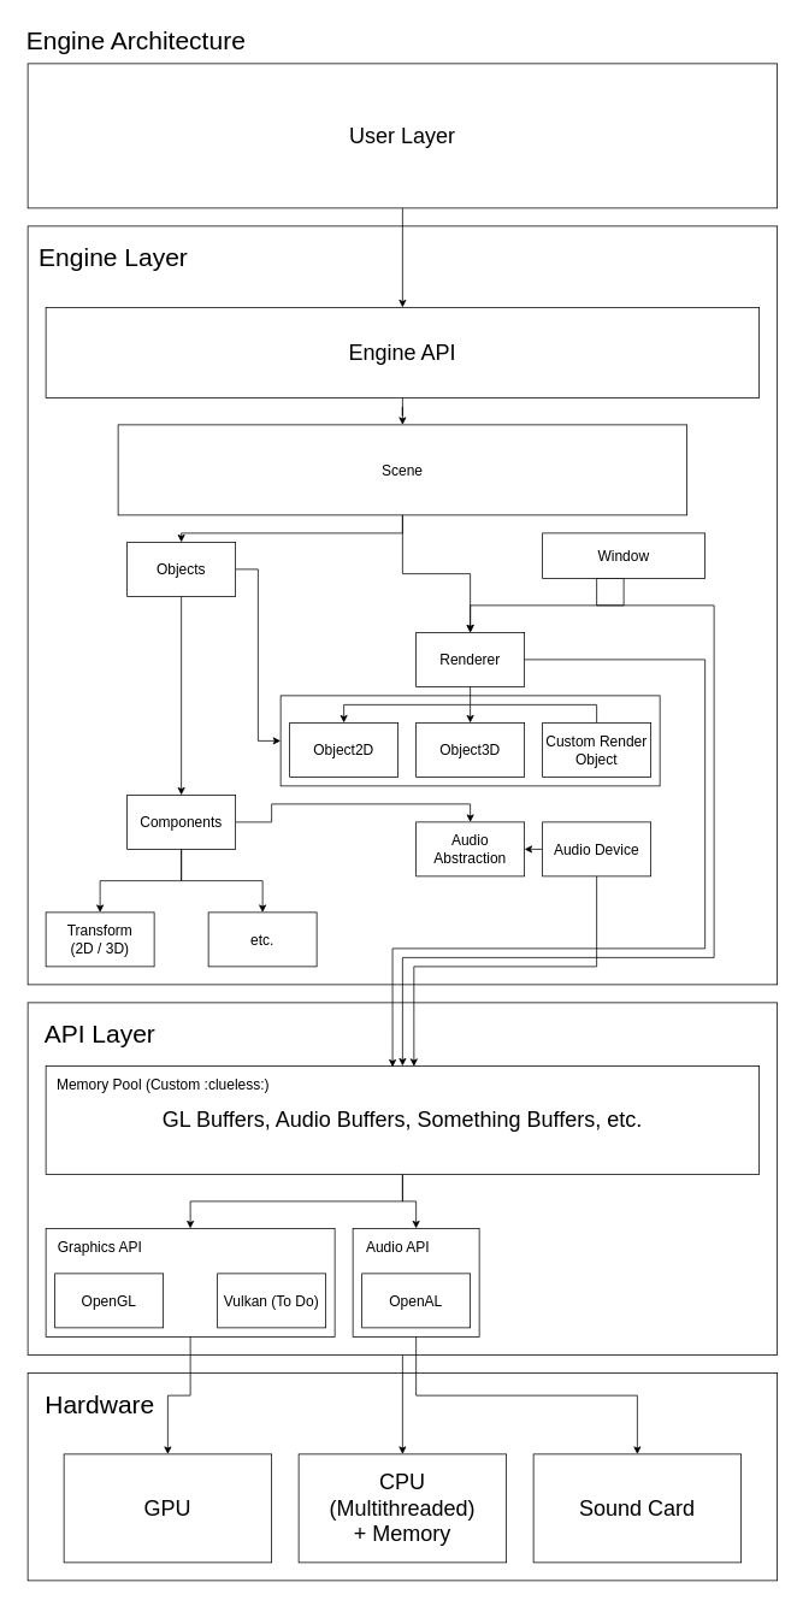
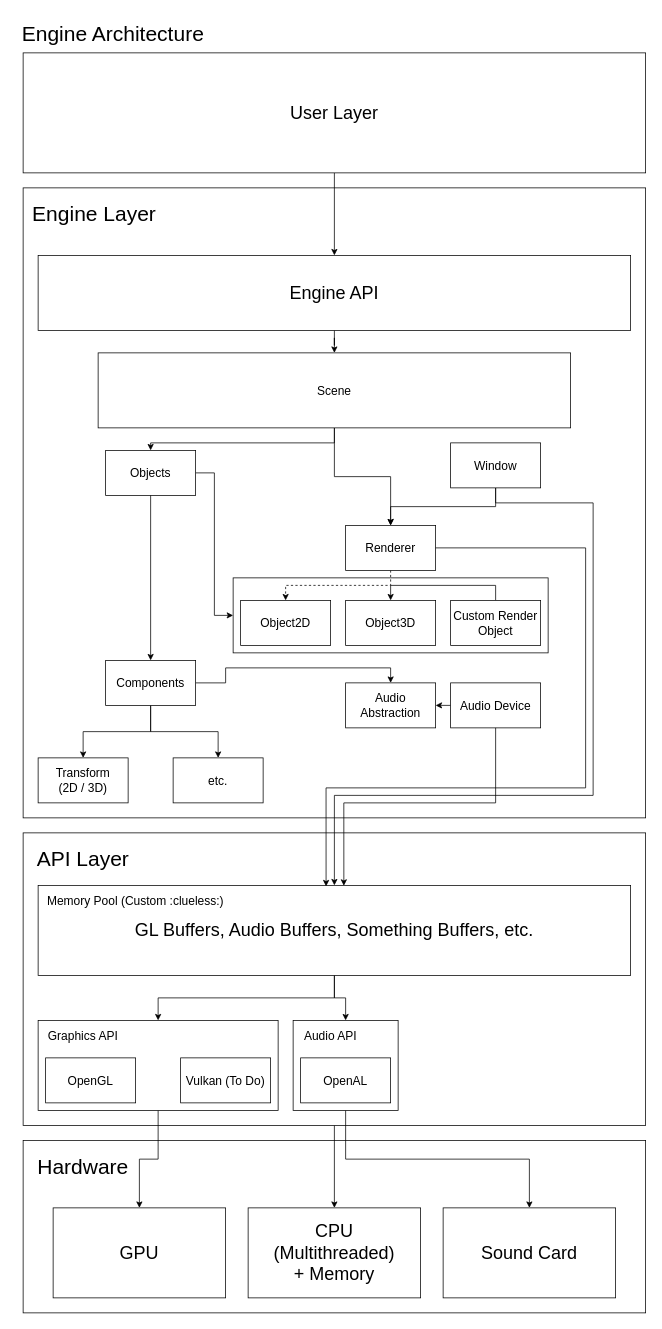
  <mxCell id="0" />
  <mxCell id="1" parent="0" />
  <mxCell id="2" value="" style="rounded=0;whiteSpace=wrap;html=1;" vertex="1" parent="1"><mxGeometry x="30" y="1520" width="830" height="230" as="geometry" /></mxCell>
  <mxCell id="3" value="Hardware" style="text;html=1;align=center;verticalAlign=middle;whiteSpace=wrap;rounded=0;strokeWidth=1;fontSize=28;" vertex="1" parent="1"><mxGeometry x="40" y="1530" width="140" height="50" as="geometry" /></mxCell>
  <mxCell id="4" style="edgeStyle=orthogonalEdgeStyle;rounded=0;orthogonalLoop=1;jettySize=auto;html=1;exitX=0.5;exitY=1;exitDx=0;exitDy=0;entryX=0.5;entryY=0;entryDx=0;entryDy=0;" edge="1" parent="1" source="5" target="54"><mxGeometry relative="1" as="geometry" /></mxCell>
  <mxCell id="5" value="" style="rounded=0;whiteSpace=wrap;html=1;" vertex="1" parent="1"><mxGeometry x="30" y="1110" width="830" height="390" as="geometry" /></mxCell>
  <mxCell id="6" value="API Layer" style="text;html=1;align=center;verticalAlign=middle;whiteSpace=wrap;rounded=0;strokeWidth=1;fontSize=28;" vertex="1" parent="1"><mxGeometry x="40" y="1120" width="140" height="50" as="geometry" /></mxCell>
  <mxCell id="7" style="edgeStyle=orthogonalEdgeStyle;rounded=0;orthogonalLoop=1;jettySize=auto;html=1;exitX=0.5;exitY=1;exitDx=0;exitDy=0;entryX=0.5;entryY=0;entryDx=0;entryDy=0;" edge="1" parent="1" source="8" target="55"><mxGeometry relative="1" as="geometry" /></mxCell>
  <mxCell id="8" value="" style="rounded=0;whiteSpace=wrap;html=1;" vertex="1" parent="1"><mxGeometry x="50" y="1360" width="320" height="120" as="geometry" /></mxCell>
  <mxCell id="9" value="" style="rounded=0;whiteSpace=wrap;html=1;" vertex="1" parent="1"><mxGeometry x="30" y="250" width="830" height="840" as="geometry" /></mxCell>
  <mxCell id="10" value="" style="rounded=0;whiteSpace=wrap;html=1;" vertex="1" parent="1"><mxGeometry x="310" y="770" width="420" height="100" as="geometry" /></mxCell>
  <mxCell id="11" value="Engine Architecture" style="text;html=1;align=center;verticalAlign=middle;whiteSpace=wrap;rounded=0;strokeWidth=1;fontSize=28;" vertex="1" parent="1"><mxGeometry y="20" width="260" height="50" as="geometry" x="20" /></mxCell>
  <mxCell id="12" style="edgeStyle=orthogonalEdgeStyle;rounded=0;orthogonalLoop=1;jettySize=auto;html=1;exitX=0.5;exitY=1;exitDx=0;exitDy=0;entryX=0.5;entryY=0;entryDx=0;entryDy=0;" edge="1" parent="1" source="14" target="16"><mxGeometry relative="1" as="geometry" /></mxCell>
  <mxCell id="13" style="edgeStyle=orthogonalEdgeStyle;rounded=0;orthogonalLoop=1;jettySize=auto;html=1;exitX=0.5;exitY=1;exitDx=0;exitDy=0;" edge="1" parent="1" source="14" target="24"><mxGeometry relative="1" as="geometry" /></mxCell>
  <mxCell id="14" value="&lt;div&gt;Scene&lt;/div&gt;" style="rounded=0;whiteSpace=wrap;html=1;fontSize=16;" vertex="1" parent="1"><mxGeometry x="130" y="470" width="630" height="100" as="geometry" /></mxCell>
  <mxCell id="15" style="edgeStyle=orthogonalEdgeStyle;rounded=0;orthogonalLoop=1;jettySize=auto;html=1;exitX=1;exitY=0.5;exitDx=0;exitDy=0;entryX=0;entryY=0.5;entryDx=0;entryDy=0;" edge="1" parent="1" source="16" target="10"><mxGeometry relative="1" as="geometry" /></mxCell>
  <mxCell id="16" value="&lt;div&gt;Objects&lt;/div&gt;" style="rounded=0;whiteSpace=wrap;html=1;fontSize=16;" vertex="1" parent="1"><mxGeometry x="140" y="600" width="120" height="60" as="geometry" /></mxCell>
  <mxCell id="17" style="edgeStyle=orthogonalEdgeStyle;rounded=0;orthogonalLoop=1;jettySize=auto;html=1;exitX=0.5;exitY=1;exitDx=0;exitDy=0;entryX=0.5;entryY=0;entryDx=0;entryDy=0;" edge="1" parent="1" source="20" target="28"><mxGeometry relative="1" as="geometry" /></mxCell>
  <mxCell id="18" style="edgeStyle=orthogonalEdgeStyle;rounded=0;orthogonalLoop=1;jettySize=auto;html=1;exitX=0.5;exitY=1;exitDx=0;exitDy=0;entryX=0.5;entryY=0;entryDx=0;entryDy=0;" edge="1" parent="1" source="20" target="29"><mxGeometry relative="1" as="geometry" /></mxCell>
  <mxCell id="19" style="edgeStyle=orthogonalEdgeStyle;rounded=0;orthogonalLoop=1;jettySize=auto;html=1;exitX=1;exitY=0.5;exitDx=0;exitDy=0;entryX=0.5;entryY=0;entryDx=0;entryDy=0;" edge="1" parent="1" source="20" target="40"><mxGeometry relative="1" as="geometry"><Array as="points"><mxPoint x="300" y="910" /><mxPoint x="300" y="890" /><mxPoint x="520" y="890" /></Array></mxGeometry></mxCell>
  <mxCell id="20" value="Components" style="rounded=0;whiteSpace=wrap;html=1;fontSize=16;" vertex="1" parent="1"><mxGeometry x="140" y="880" width="120" height="60" as="geometry" /></mxCell>
  <mxCell id="21" value="" style="endArrow=classic;html=1;rounded=0;exitX=0.5;exitY=1;exitDx=0;exitDy=0;entryX=0.5;entryY=0;entryDx=0;entryDy=0;" edge="1" parent="1" target="20" source="16"><mxGeometry width="50" height="50" relative="1" as="geometry"><mxPoint x="220" y="750" as="sourcePoint" /><mxPoint x="680" y="780" as="targetPoint" /></mxGeometry></mxCell>
- <mxCell id="22" style="edgeStyle=orthogonalEdgeStyle;rounded=0;orthogonalLoop=1;jettySize=auto;html=1;exitX=0.5;exitY=1;exitDx=0;exitDy=0;entryX=0.5;entryY=0;entryDx=0;entryDy=0;" edge="1" parent="1" source="24" target="25"><mxGeometry relative="1" as="geometry" /></mxCell>
+ <mxCell id="22" style="edgeStyle=orthogonalEdgeStyle;rounded=0;orthogonalLoop=1;jettySize=auto;html=1;exitX=0.5;exitY=1;exitDx=0;exitDy=0;entryX=0.5;entryY=0;entryDx=0;entryDy=0;dashed=1;" edge="1" parent="1" source="24" target="25"><mxGeometry relative="1" as="geometry" /></mxCell>
  <mxCell id="23" style="edgeStyle=orthogonalEdgeStyle;rounded=0;orthogonalLoop=1;jettySize=auto;html=1;exitX=0.5;exitY=0;exitDx=0;exitDy=0;entryX=0.5;entryY=0;entryDx=0;entryDy=0;" edge="1" parent="1" source="27" target="26"><mxGeometry relative="1" as="geometry" /></mxCell>
  <mxCell id="24" value="&lt;div&gt;Renderer&lt;/div&gt;" style="rounded=0;whiteSpace=wrap;html=1;fontSize=16;" vertex="1" parent="1"><mxGeometry x="460" y="700" width="120" height="60" as="geometry" /></mxCell>
  <mxCell id="25" value="Object2D" style="rounded=0;whiteSpace=wrap;html=1;fontSize=16;" vertex="1" parent="1"><mxGeometry x="320" y="800" width="120" height="60" as="geometry" /></mxCell>
  <mxCell id="26" value="&lt;div&gt;Object3D&lt;/div&gt;" style="rounded=0;whiteSpace=wrap;html=1;fontSize=16;" vertex="1" parent="1"><mxGeometry x="460" y="800" width="120" height="60" as="geometry" /></mxCell>
  <mxCell id="27" value="Custom Render Object" style="rounded=0;whiteSpace=wrap;html=1;fontSize=16;" vertex="1" parent="1"><mxGeometry x="600" y="800" width="120" height="60" as="geometry" /></mxCell>
  <mxCell id="28" value="&lt;div&gt;Transform&lt;/div&gt;&lt;div&gt;(2D / 3D)&lt;/div&gt;" style="rounded=0;whiteSpace=wrap;html=1;fontSize=16;" vertex="1" parent="1"><mxGeometry x="50" y="1010" width="120" height="60" as="geometry" /></mxCell>
  <mxCell id="29" value="etc." style="rounded=0;whiteSpace=wrap;html=1;fontSize=16;" vertex="1" parent="1"><mxGeometry x="230" y="1010" width="120" height="60" as="geometry" /></mxCell>
  <mxCell id="30" style="edgeStyle=orthogonalEdgeStyle;rounded=0;orthogonalLoop=1;jettySize=auto;html=1;exitX=0.5;exitY=1;exitDx=0;exitDy=0;entryX=0.5;entryY=0;entryDx=0;entryDy=0;" edge="1" parent="1" source="31" target="34"><mxGeometry relative="1" as="geometry" /></mxCell>
  <mxCell id="31" value="&lt;font style=&quot;font-size: 24px;&quot;&gt;User Layer&lt;/font&gt;" style="rounded=0;whiteSpace=wrap;html=1;" vertex="1" parent="1"><mxGeometry x="30" y="70" width="830" height="160" as="geometry" /></mxCell>
  <mxCell id="32" value="Engine Layer" style="text;html=1;align=center;verticalAlign=middle;whiteSpace=wrap;rounded=0;strokeWidth=1;fontSize=28;" vertex="1" parent="1"><mxGeometry x="40" y="260" width="170" height="50" as="geometry" /></mxCell>
  <mxCell id="33" style="edgeStyle=orthogonalEdgeStyle;rounded=0;orthogonalLoop=1;jettySize=auto;html=1;exitX=0.5;exitY=1;exitDx=0;exitDy=0;" edge="1" parent="1" source="34" target="14"><mxGeometry relative="1" as="geometry" /></mxCell>
  <mxCell id="34" value="Engine API" style="rounded=0;whiteSpace=wrap;html=1;fontSize=24;" vertex="1" parent="1"><mxGeometry x="50" y="340" width="790" height="100" as="geometry" /></mxCell>
  <mxCell id="35" style="edgeStyle=orthogonalEdgeStyle;rounded=0;orthogonalLoop=1;jettySize=auto;html=1;exitX=0.5;exitY=1;exitDx=0;exitDy=0;entryX=0.5;entryY=0;entryDx=0;entryDy=0;" edge="1" parent="1" source="37" target="24"><mxGeometry relative="1" as="geometry" /></mxCell>
  <mxCell id="36" style="edgeStyle=orthogonalEdgeStyle;rounded=0;orthogonalLoop=1;jettySize=auto;html=1;exitX=0.5;exitY=1;exitDx=0;exitDy=0;entryX=0.5;entryY=0;entryDx=0;entryDy=0;" edge="1" parent="1" source="37" target="50"><mxGeometry relative="1" as="geometry"><Array as="points"><mxPoint x="660" y="670" /><mxPoint x="790" y="670" /><mxPoint x="790" y="1060" /><mxPoint x="445" y="1060" /></Array></mxGeometry></mxCell>
- <mxCell id="37" value="&lt;div&gt;Window&lt;/div&gt;" style="rounded=0;whiteSpace=wrap;html=1;fontSize=16;" vertex="1" parent="1"><mxGeometry x="600" y="590" width="180" height="50" as="geometry" /></mxCell>
+ <mxCell id="37" value="&lt;div&gt;Window&lt;/div&gt;" style="rounded=0;whiteSpace=wrap;html=1;fontSize=16;" vertex="1" parent="1"><mxGeometry x="600" y="590" width="120" height="60" as="geometry" /></mxCell>
  <mxCell id="38" style="edgeStyle=orthogonalEdgeStyle;rounded=0;orthogonalLoop=1;jettySize=auto;html=1;exitX=0;exitY=0.5;exitDx=0;exitDy=0;entryX=1;entryY=0.5;entryDx=0;entryDy=0;" edge="1" parent="1" source="39" target="40"><mxGeometry relative="1" as="geometry" /></mxCell>
  <mxCell id="39" value="Audio Device" style="rounded=0;whiteSpace=wrap;html=1;fontSize=16;" vertex="1" parent="1"><mxGeometry x="600" y="910" width="120" height="60" as="geometry" /></mxCell>
  <mxCell id="40" value="&lt;div&gt;Audio Abstraction&lt;/div&gt;" style="rounded=0;whiteSpace=wrap;html=1;fontSize=16;" vertex="1" parent="1"><mxGeometry x="460" y="910" width="120" height="60" as="geometry" /></mxCell>
  <mxCell id="41" value="&lt;div&gt;OpenGL&lt;/div&gt;" style="rounded=0;whiteSpace=wrap;html=1;fontSize=16;" vertex="1" parent="1"><mxGeometry x="60" y="1410" width="120" height="60" as="geometry" /></mxCell>
  <mxCell id="42" value="Vulkan (To Do)" style="rounded=0;whiteSpace=wrap;html=1;fontSize=16;" vertex="1" parent="1"><mxGeometry x="240" y="1410" width="120" height="60" as="geometry" /></mxCell>
  <mxCell id="43" value="Graphics API" style="text;html=1;align=center;verticalAlign=middle;whiteSpace=wrap;rounded=0;strokeWidth=1;fontSize=16;" vertex="1" parent="1"><mxGeometry x="60" y="1370" width="100" height="20" as="geometry" /></mxCell>
  <mxCell id="44" style="edgeStyle=orthogonalEdgeStyle;rounded=0;orthogonalLoop=1;jettySize=auto;html=1;exitX=0.5;exitY=1;exitDx=0;exitDy=0;entryX=0.5;entryY=0;entryDx=0;entryDy=0;" edge="1" parent="1" source="45" target="56"><mxGeometry relative="1" as="geometry" /></mxCell>
  <mxCell id="45" value="" style="rounded=0;whiteSpace=wrap;html=1;" vertex="1" parent="1"><mxGeometry x="390" y="1360" width="140" height="120" as="geometry" /></mxCell>
  <mxCell id="46" value="OpenAL" style="rounded=0;whiteSpace=wrap;html=1;fontSize=16;" vertex="1" parent="1"><mxGeometry x="400" y="1410" width="120" height="60" as="geometry" /></mxCell>
  <mxCell id="47" value="Audio API" style="text;html=1;align=center;verticalAlign=middle;whiteSpace=wrap;rounded=0;strokeWidth=1;fontSize=16;" vertex="1" parent="1"><mxGeometry x="400" y="1370" width="80" height="20" as="geometry" /></mxCell>
  <mxCell id="48" style="edgeStyle=orthogonalEdgeStyle;rounded=0;orthogonalLoop=1;jettySize=auto;html=1;exitX=0.5;exitY=1;exitDx=0;exitDy=0;entryX=0.5;entryY=0;entryDx=0;entryDy=0;" edge="1" parent="1" source="50" target="8"><mxGeometry relative="1" as="geometry" /></mxCell>
  <mxCell id="49" style="edgeStyle=orthogonalEdgeStyle;rounded=0;orthogonalLoop=1;jettySize=auto;html=1;exitX=0.5;exitY=1;exitDx=0;exitDy=0;entryX=0.5;entryY=0;entryDx=0;entryDy=0;" edge="1" parent="1" source="50" target="45"><mxGeometry relative="1" as="geometry" /></mxCell>
  <mxCell id="50" value="&lt;font style=&quot;font-size: 24px;&quot;&gt;GL Buffers, Audio Buffers, Something Buffers, etc.&lt;/font&gt;" style="rounded=0;whiteSpace=wrap;html=1;" vertex="1" parent="1"><mxGeometry x="50" y="1180" width="790" height="120" as="geometry" /></mxCell>
  <mxCell id="51" value="Memory Pool (Custom :clueless:)" style="text;html=1;align=center;verticalAlign=middle;whiteSpace=wrap;rounded=0;strokeWidth=1;fontSize=16;" vertex="1" parent="1"><mxGeometry x="60" y="1190" width="240" height="20" as="geometry" /></mxCell>
  <mxCell id="52" style="edgeStyle=orthogonalEdgeStyle;rounded=0;orthogonalLoop=1;jettySize=auto;html=1;exitX=1;exitY=0.5;exitDx=0;exitDy=0;entryX=0.486;entryY=0.011;entryDx=0;entryDy=0;entryPerimeter=0;" edge="1" parent="1" source="24" target="50"><mxGeometry relative="1" as="geometry"><Array as="points"><mxPoint x="780" y="730" /><mxPoint x="780" y="1050" /><mxPoint x="434" y="1050" /></Array></mxGeometry></mxCell>
  <mxCell id="53" style="edgeStyle=orthogonalEdgeStyle;rounded=0;orthogonalLoop=1;jettySize=auto;html=1;exitX=0.5;exitY=1;exitDx=0;exitDy=0;entryX=0.516;entryY=0.004;entryDx=0;entryDy=0;entryPerimeter=0;" edge="1" parent="1" source="39" target="50"><mxGeometry relative="1" as="geometry"><Array as="points"><mxPoint x="660" y="1070" /><mxPoint x="458" y="1070" /></Array></mxGeometry></mxCell>
  <mxCell id="54" value="&lt;div&gt;&lt;font style=&quot;font-size: 24px;&quot;&gt;CPU&lt;/font&gt;&lt;/div&gt;&lt;div&gt;&lt;font style=&quot;font-size: 24px;&quot;&gt;(Multithreaded)&lt;/font&gt;&lt;/div&gt;&lt;div&gt;&lt;font style=&quot;font-size: 24px;&quot;&gt;+ Memory&lt;/font&gt;&lt;/div&gt;" style="rounded=0;whiteSpace=wrap;html=1;" vertex="1" parent="1"><mxGeometry x="330" y="1610" width="230" height="120" as="geometry" /></mxCell>
  <mxCell id="55" value="&lt;div&gt;&lt;font style=&quot;font-size: 24px;&quot;&gt;GPU&lt;/font&gt;&lt;/div&gt;" style="rounded=0;whiteSpace=wrap;html=1;" vertex="1" parent="1"><mxGeometry x="70" y="1610" width="230" height="120" as="geometry" /></mxCell>
  <mxCell id="56" value="&lt;font style=&quot;font-size: 24px;&quot;&gt;Sound Card&lt;/font&gt;" style="rounded=0;whiteSpace=wrap;html=1;" vertex="1" parent="1"><mxGeometry x="590" y="1610" width="230" height="120" as="geometry" /></mxCell>
